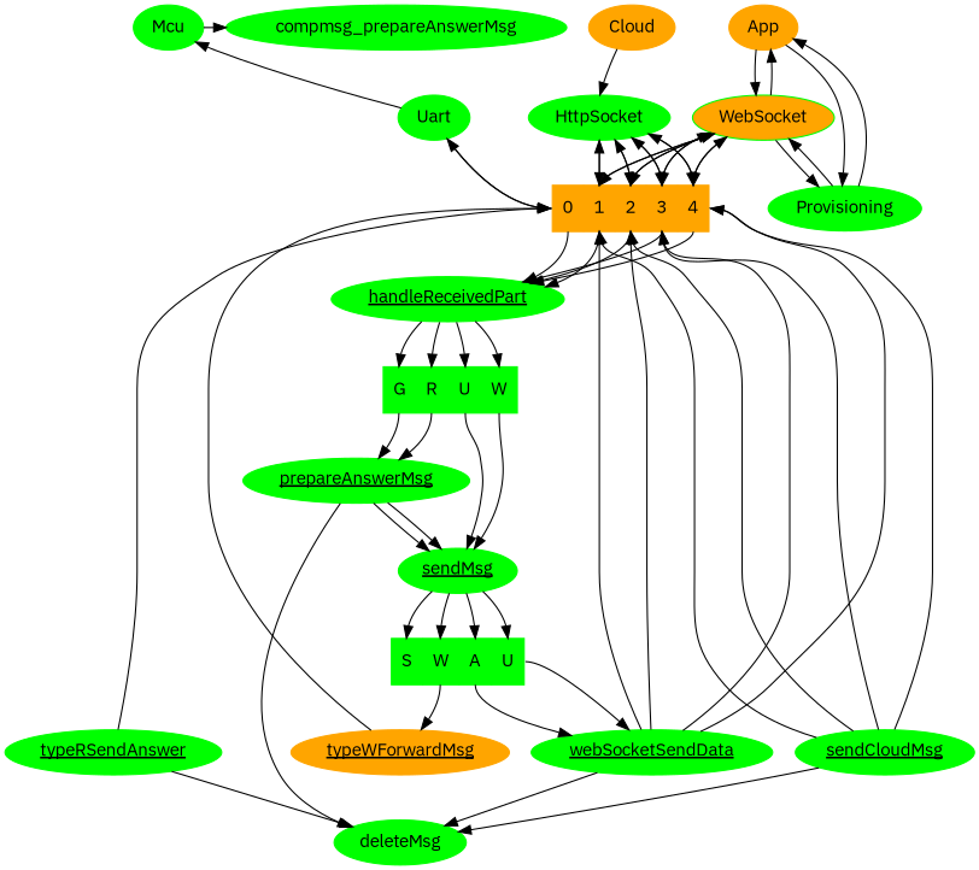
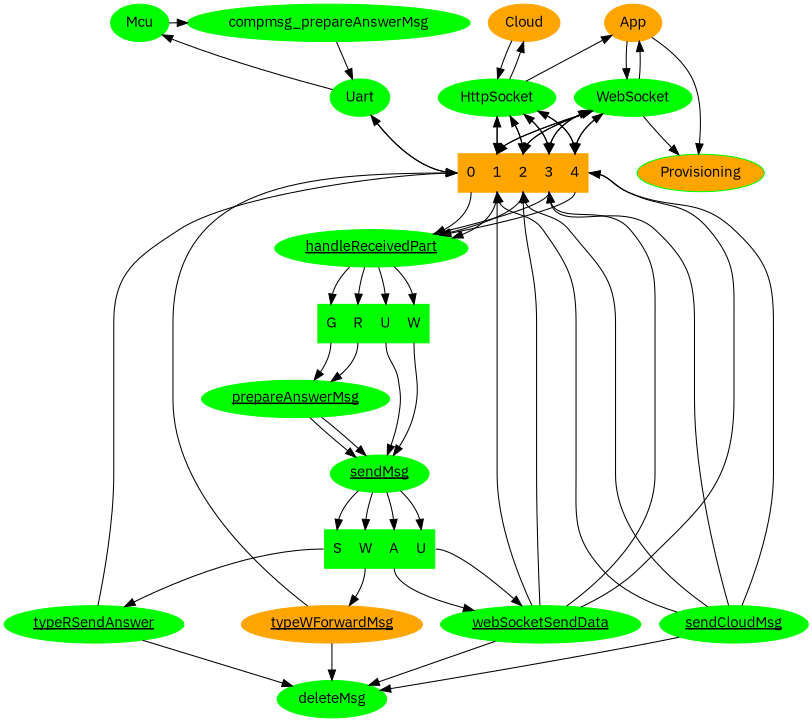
  digraph {
    fontname="IBM Plex Sans"
    node [color=green fontname="IBM Plex Sans" style=filled]
    edge [fontname="IBM Plex Sans"]
    n1 [label=compmsg_prepareAnswerMsg]
    Mcu
    App [color=orange]
    Cloud [color=orange]
    Uart
-   WebSocket [fillcolor=orange]
+   WebSocket
    HttpSocket
    n8 [label=<<u>webSocketSendData</u>>]
    n9 [label=<<u>typeRSendAnswer</u>>]
    n10 [label=<<u>sendCloudMsg</u>>]
    n11 [color=orange label=<<u>typeWForwardMsg</u>>]
-   Provisioning
+   Provisioning [fillcolor=orange]
    n13 [color=orange label="<f0> 0|<f1> 1|<f2> 2|<f3> 3|<f4> 4" shape=record]
    deleteMsg
    n15 [label=<<u>handleReceivedPart</u>>]
    n16 [label="<f0> G|<f1> R|<f2> U|<f3> W" shape=record]
    n17 [label=<<u>prepareAnswerMsg</u>>]
    n18 [label=<<u>sendMsg</u>>]
    n19 [label="<f0> S|<f1> W|<f2> A|<f3> U" shape=record]
    subgraph sub_1 {
      rank=same
      n1
      Mcu
      App
      Cloud
    }
    subgraph sub_2 {
      rank=same
      Uart
      WebSocket
      HttpSocket
    }
    subgraph sub_3 {
      rank=same
      n8
      n9
      n10
      n11
    }
+   n1 -> Uart
    Mcu -> n1
    App -> WebSocket
    App -> Provisioning
    Cloud -> HttpSocket
    Uart -> Mcu
    Uart -> n13 [headport=f0]
    WebSocket -> App
    WebSocket -> Provisioning
    WebSocket -> n13 [headport=f1]
    WebSocket -> n13 [headport=f2]
    WebSocket -> n13 [headport=f3]
    WebSocket -> n13 [headport=f4]
+   HttpSocket -> Cloud
    HttpSocket -> n13 [headport=f1]
    HttpSocket -> n13 [headport=f2]
    HttpSocket -> n13 [headport=f3]
    HttpSocket -> n13 [headport=f4]
    n8 -> n13 [headport=f1]
    n8 -> n13 [headport=f2]
    n8 -> n13 [headport=f3]
    n8 -> n13 [headport=f4]
    n8 -> deleteMsg
    n9 -> n13 [headport=f0]
    n9 -> deleteMsg
    n10 -> n13 [headport=f1]
    n10 -> n13 [headport=f2]
    n10 -> n13 [headport=f3]
    n10 -> n13 [headport=f4]
    n10 -> deleteMsg
    n11 -> n13 [headport=f0]
-   n17 -> deleteMsg
-   Provisioning -> App
-   Provisioning -> WebSocket
+   n11 -> deleteMsg
+   HttpSocket -> App
    n13 -> Uart [tailport=f0]
    n13 -> WebSocket [tailport=f1]
    n13 -> WebSocket [tailport=f2]
    n13 -> WebSocket [tailport=f3]
    n13 -> WebSocket [tailport=f4]
    n13 -> HttpSocket [tailport=f1]
    n13 -> HttpSocket [tailport=f2]
    n13 -> HttpSocket [tailport=f3]
    n13 -> HttpSocket [tailport=f4]
    n13 -> n15 [tailport=f0]
    n13 -> n15 [tailport=f1]
    n13 -> n15 [tailport=f2]
    n13 -> n15 [tailport=f3]
    n13 -> n15 [tailport=f4]
    n15 -> n16 [headport=f0]
    n15 -> n16 [headport=f1]
    n15 -> n16 [headport=f2]
    n15 -> n16 [headport=f3]
    n16 -> n17 [tailport=f0]
    n16 -> n17 [tailport=f1]
    n16 -> n18 [tailport=f2]
    n16 -> n18 [tailport=f3]
    n17 -> n18
    n17 -> n18
    n18 -> n19 [headport=f0]
    n18 -> n19 [headport=f1]
    n18 -> n19 [headport=f2]
    n18 -> n19 [headport=f3]
    n19 -> n8 [tailport=f2]
    n19 -> n8 [tailport=f3]
+   n19 -> n9 [tailport=f0]
    n19 -> n11 [tailport=f1]
  }
